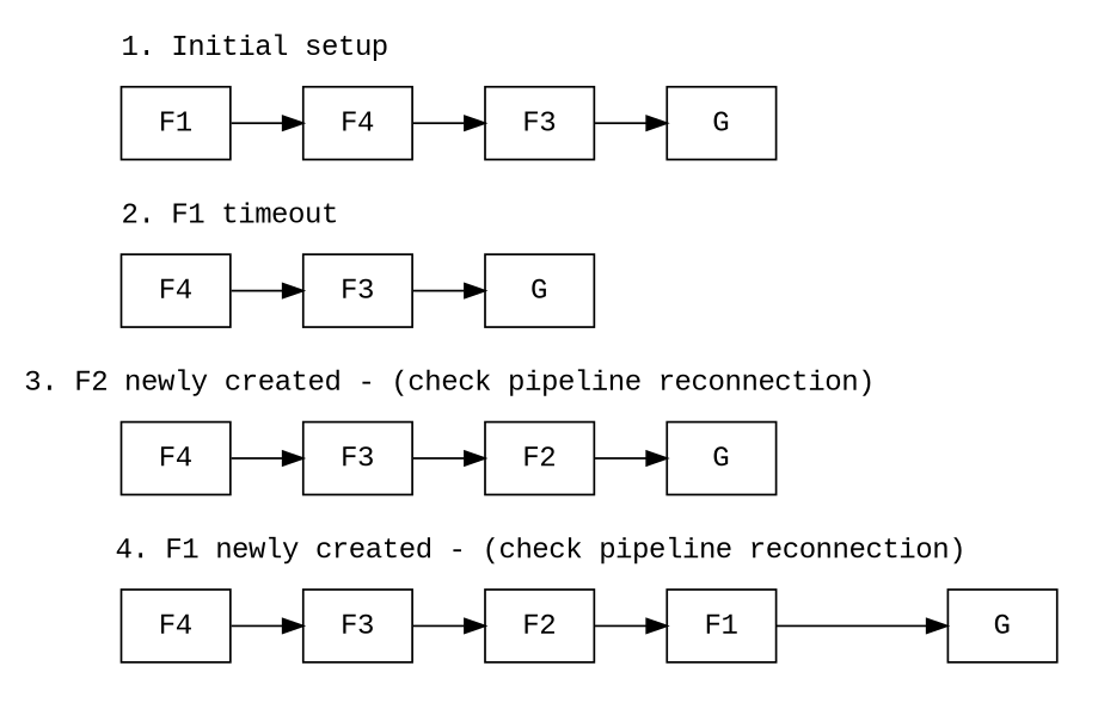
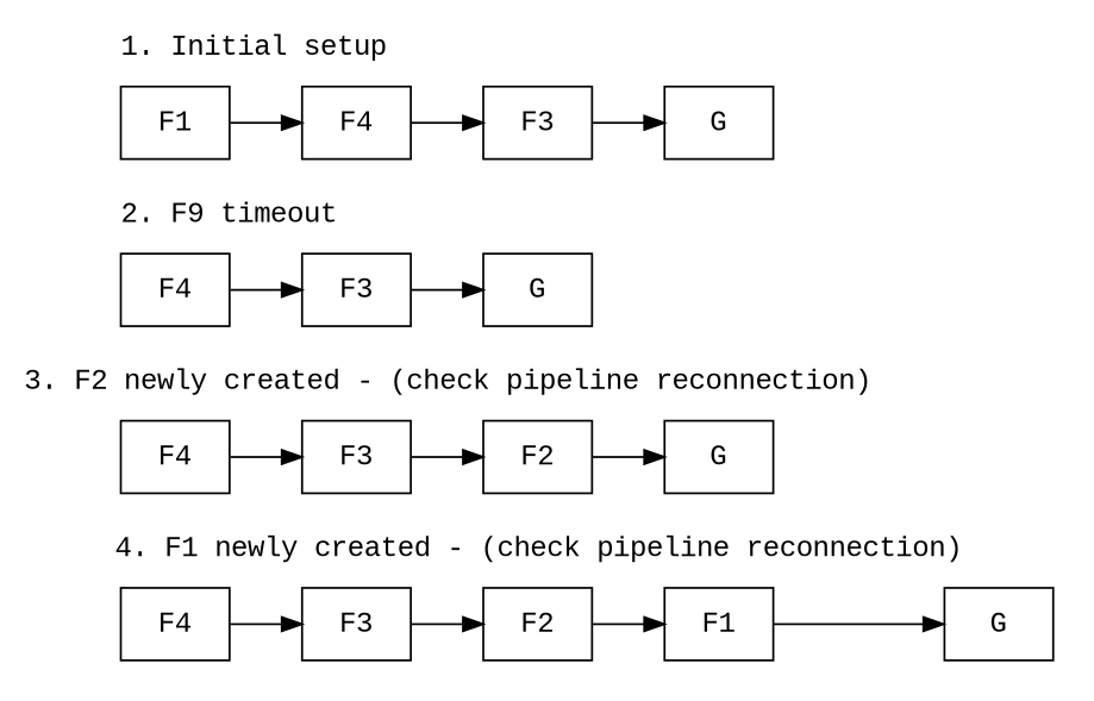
  digraph {
    rankdir=LR
    fontname="Liberation Mono"
    node [shape=box fontname="Liberation Mono"]
    edge [fontname="Liberation Mono"]
    n1 [label=F1]
    n2 [label=G]
    n3 [label=F2]
    n4 [label=F3]
    n5 [label=F4]
    n6 [label=F2]
    n7 [label=G]
    n8 [label=F3]
    n9 [label=F4]
    n10 [label=F3]
    n11 [label=G]
    n12 [label=F4]
    n13 [label=F1]
    n14 [label=F4]
    n15 [label=F3]
    n16 [label=G]
    subgraph cluster_1 {
      color=transparent
      label="4. F1 newly created - (check pipeline reconnection)"
      labeljust=l
      n1
      n2
      n3
      n4
      n5
    }
    subgraph cluster_2 {
      color=transparent
      label="3. F2 newly created - (check pipeline reconnection)"
      labeljust=l
      n6
      n7
      n8
      n9
    }
    subgraph cluster_3 {
      color=transparent
-     label="2. F1 timeout"
+     label="2. F9 timeout"
      labeljust=l
      n10
      n11
      n12
    }
    subgraph cluster_4 {
      color=transparent
      label="1. Initial setup"
      labeljust=l
      n13
      n14
      n15
      n16
    }
    n1 -> n2
    n3 -> n1
    n4 -> n3
    n5 -> n4
    n6 -> n7
    n8 -> n6
    n9 -> n8
    n10 -> n11
    n12 -> n10
    n13 -> n14
    n14 -> n15
    n15 -> n16
  }
